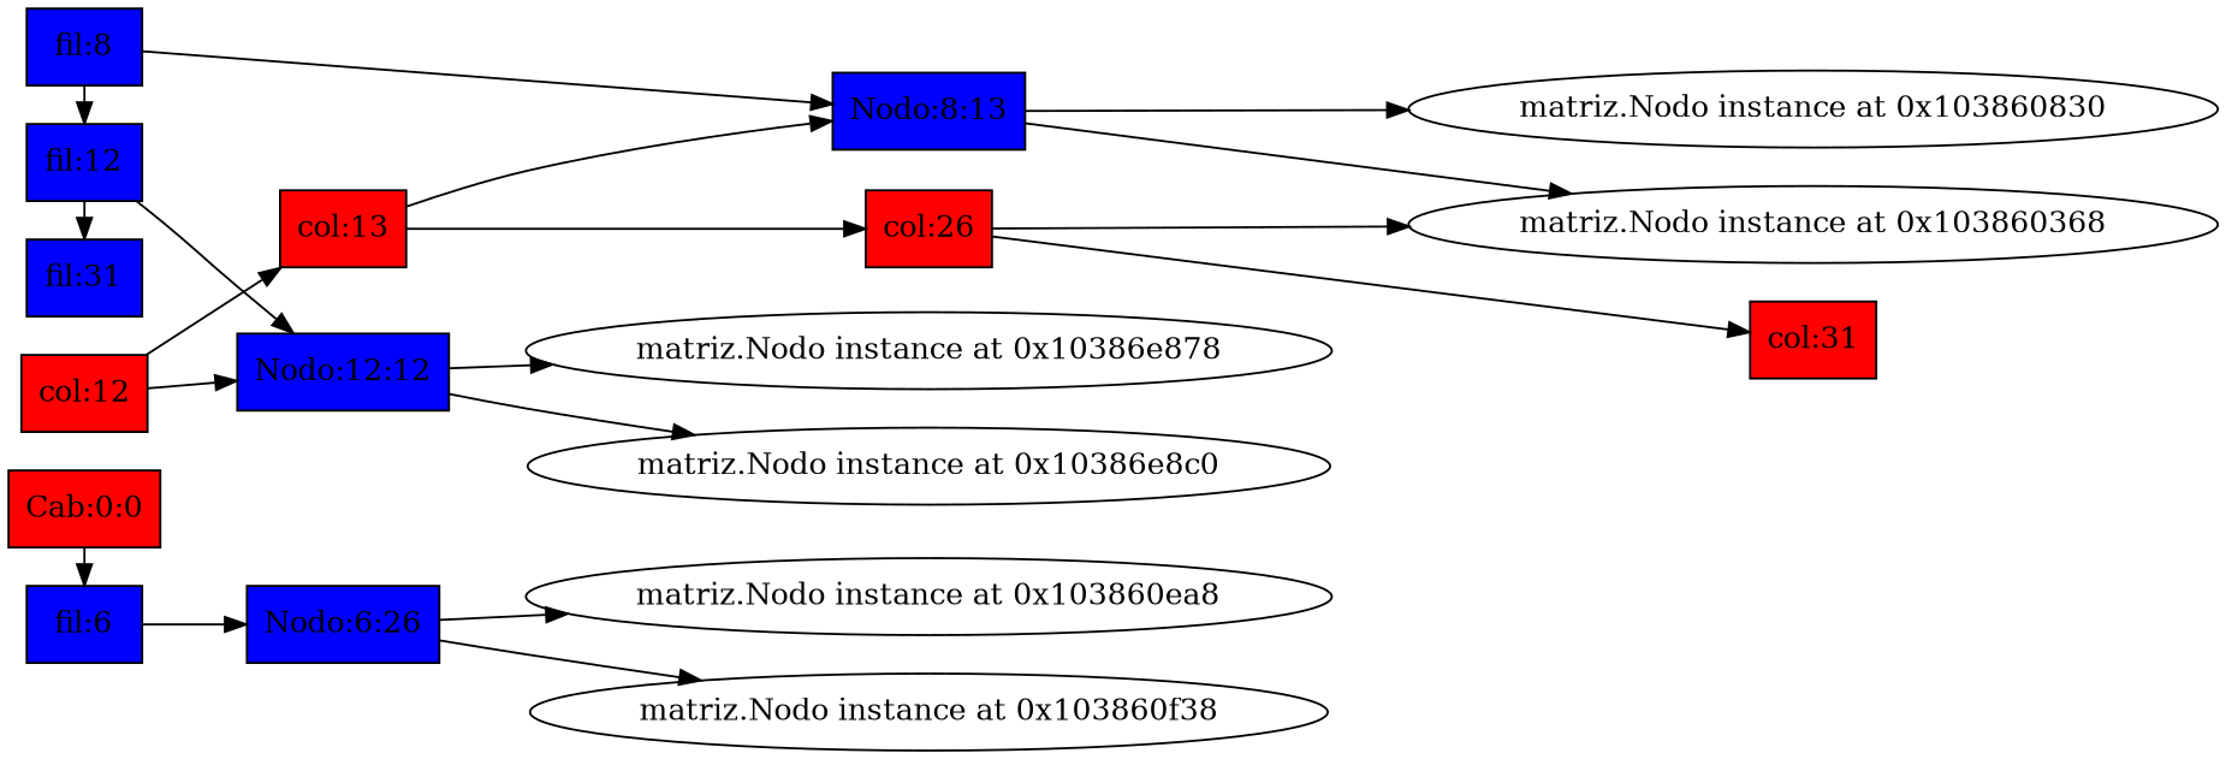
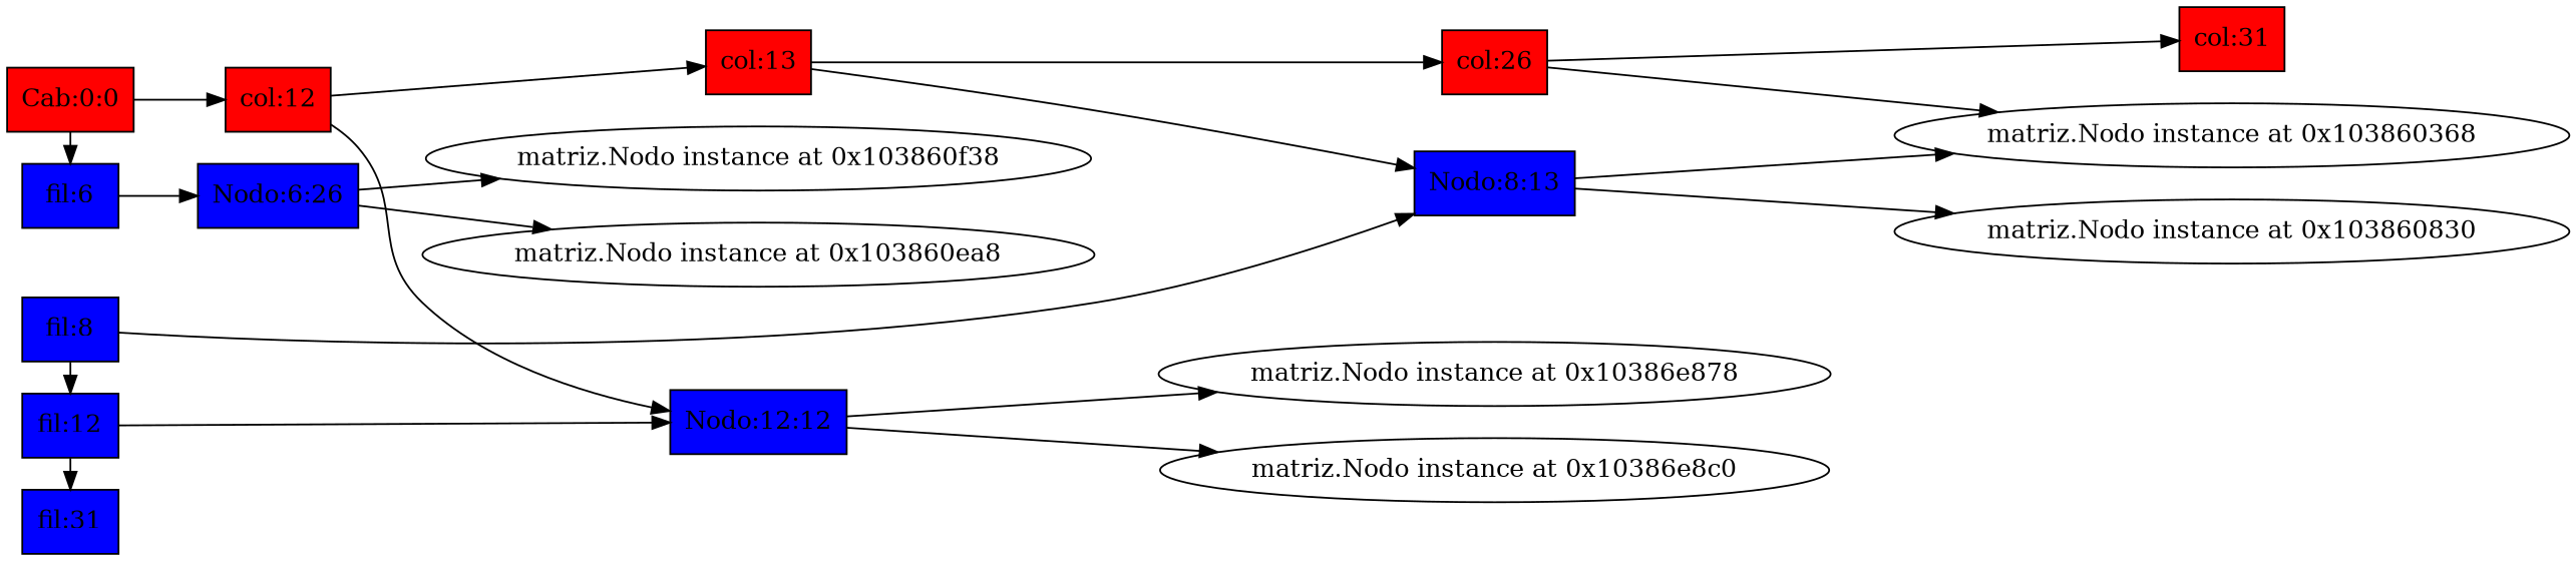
  digraph {
    rankdir=LR
    node [fillcolor=blue shape=box style=filled]
    n1 [fillcolor=red label=<Cab:0:0>]
    n2 [label=<fil:6>]
    n3 [label=<fil:8>]
    n4 [label=<fil:12>]
    n5 [label=<fil:31>]
    n6 [fillcolor=red label=<col:12>]
    n7 [label=<Nodo:6:26>]
    n8 [label=<Nodo:8:13>]
    n9 [label=<Nodo:12:12>]
    n10 [fillcolor=red label=<col:13>]
    n11 [fillcolor=red label=<col:26>]
    "matriz.Nodo instance at 0x10386e878" [fillcolor="" shape="" style=""]
    "matriz.Nodo instance at 0x10386e8c0" [fillcolor="" shape="" style=""]
    n14 [fillcolor=red label=<col:31>]
    "matriz.Nodo instance at 0x103860368" [fillcolor="" shape="" style=""]
    "matriz.Nodo instance at 0x103860830" [fillcolor="" shape="" style=""]
    "matriz.Nodo instance at 0x103860ea8" [fillcolor="" shape="" style=""]
    "matriz.Nodo instance at 0x103860f38" [fillcolor="" shape="" style=""]
    subgraph sub_1 {
      rank=same
      n1
      n2
      n3
      n4
      n5
    }
    n1 -> n2
+   n1 -> n6
    n2 -> n7
    n3 -> n4
    n3 -> n8
    n4 -> n5
    n4 -> n9
    n6 -> n9
    n6 -> n10
    n7 -> "matriz.Nodo instance at 0x103860ea8"
    n7 -> "matriz.Nodo instance at 0x103860f38"
    n8 -> "matriz.Nodo instance at 0x103860368"
    n8 -> "matriz.Nodo instance at 0x103860830"
    n9 -> "matriz.Nodo instance at 0x10386e878"
    n9 -> "matriz.Nodo instance at 0x10386e8c0"
    n10 -> n8
    n10 -> n11
    n11 -> n14
    n11 -> "matriz.Nodo instance at 0x103860368"
  }
